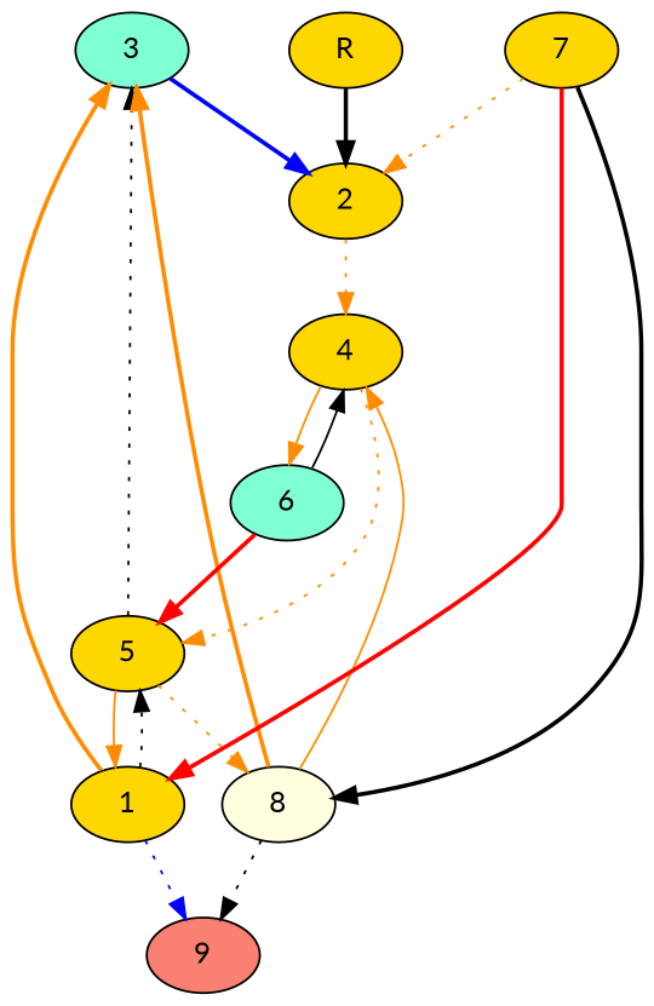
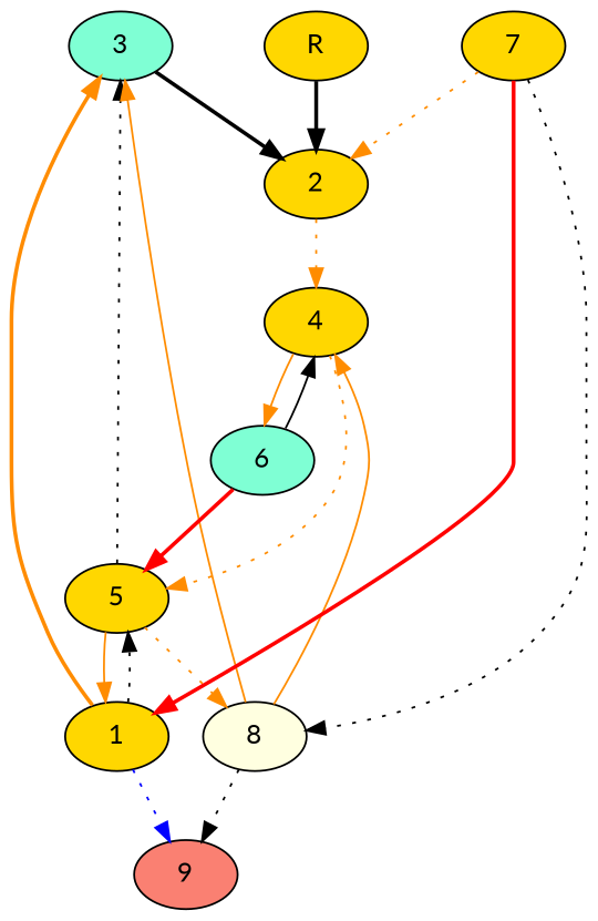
  digraph {
    fontname=Lato
    node [fillcolor=gold fontname=Lato style=filled]
    edge [color=darkorange fontname=Lato style=dotted]
    3 [fillcolor=aquamarine]
    1
    5
    9 [fillcolor=salmon]
    2
    8 [fillcolor=lightyellow]
    4
    6 [fillcolor=aquamarine]
    7
    R
-   3 -> 2 [color=blue style=bold]
+   3 -> 2 [color=black style=bold]
    1 -> 3 [style=bold]
    1 -> 5 [color=black]
    1 -> 9 [color=blue]
    5 -> 3 [color=black]
    5 -> 1 [style=solid]
    5 -> 8
    2 -> 4
-   8 -> 3 [style=bold]
+   8 -> 3 [style=solid]
    8 -> 9 [color=black]
    8 -> 4 [style=solid]
    4 -> 5
    4 -> 6 [style=solid]
    6 -> 5 [color=red style=bold]
    6 -> 4 [color=black style=solid]
    7 -> 1 [color=red style=bold]
    7 -> 2
-   7 -> 8 [color=black style=bold]
+   7 -> 8 [color=black]
    R -> 2 [color=black style=bold]
  }
